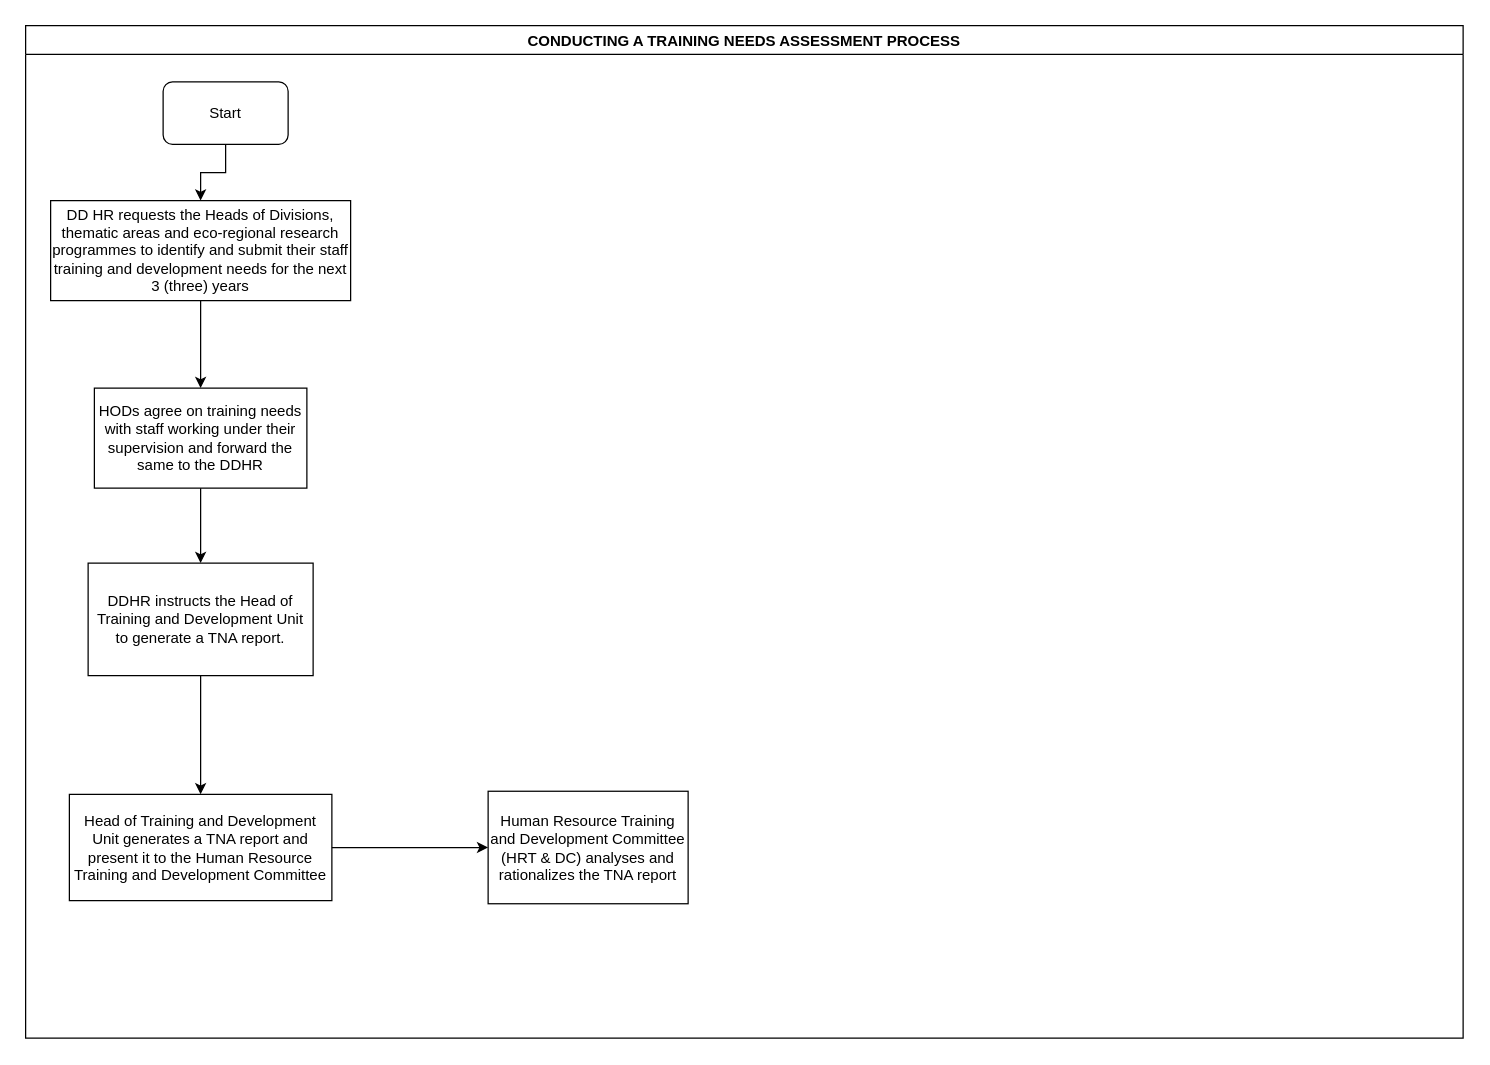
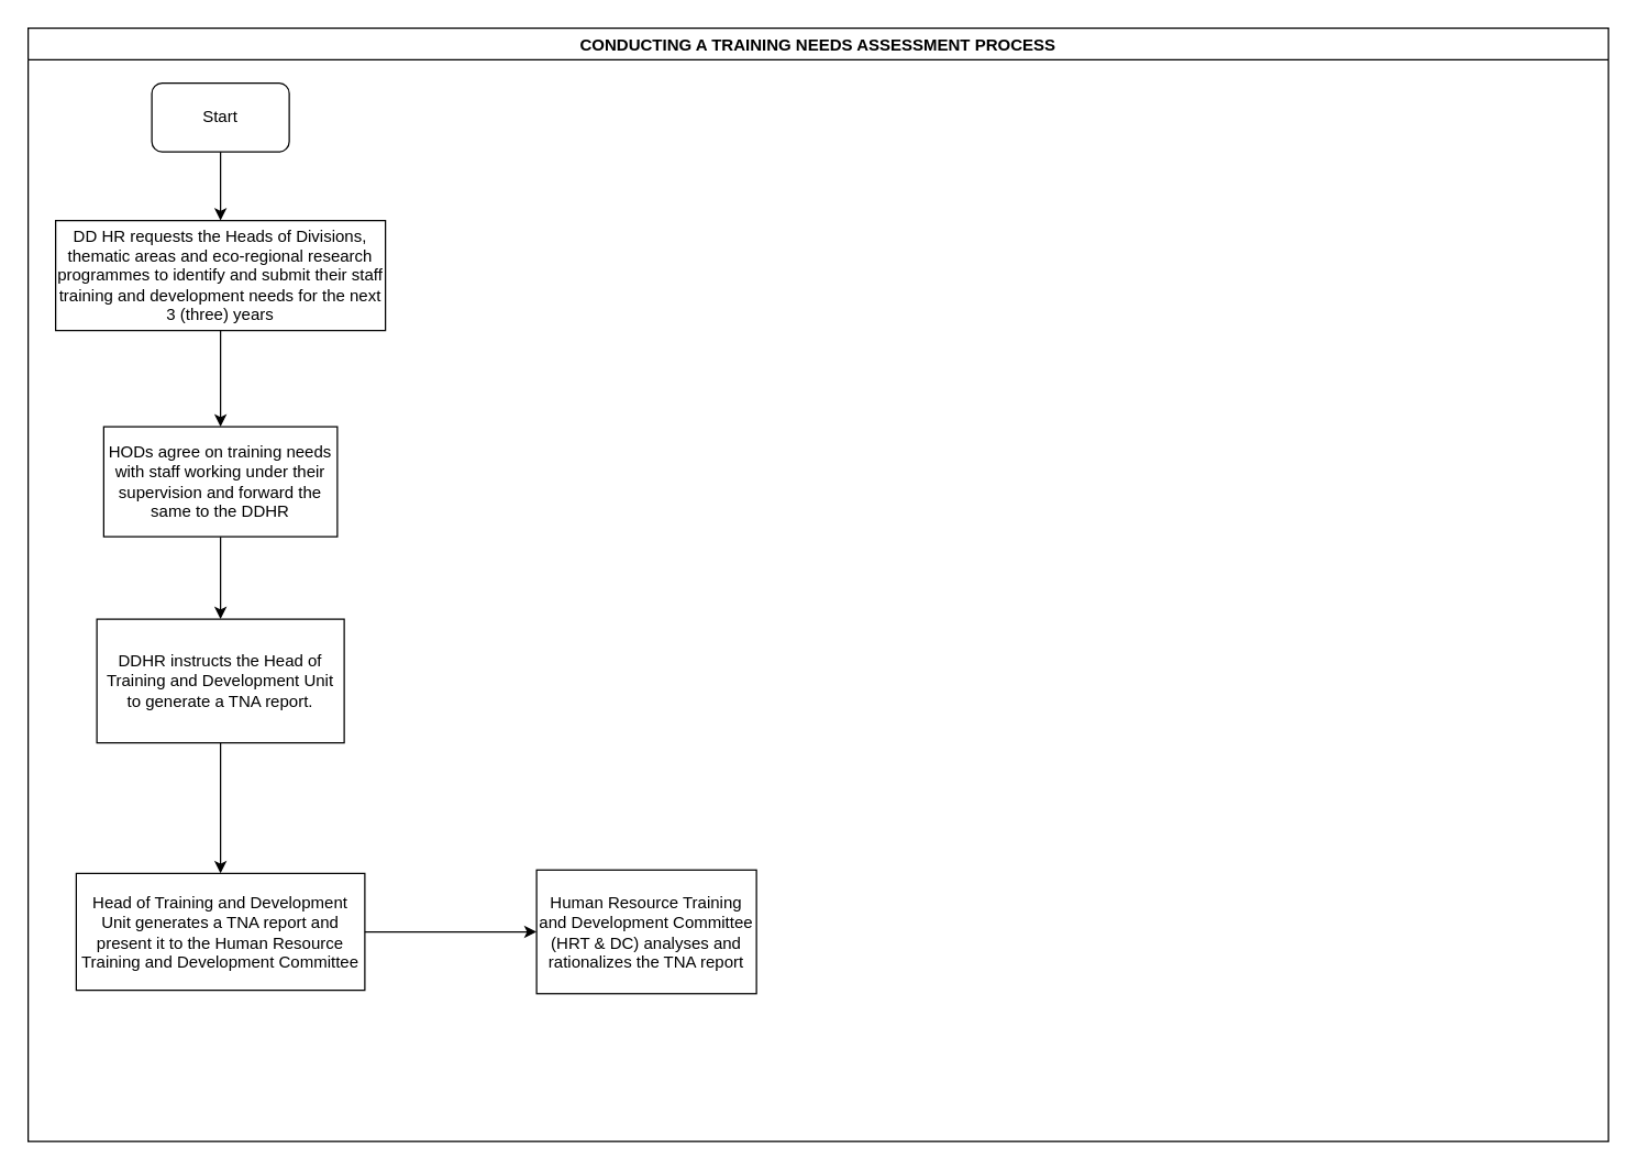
  <mxCell id="0" />
  <mxCell id="1" parent="0" />
  <mxCell id="2" value="CONDUCTING A TRAINING NEEDS ASSESSMENT PROCESS" style="swimlane;" vertex="1" parent="1"><mxGeometry x="20" y="20" width="1150" height="810" as="geometry" /></mxCell>
- <mxCell id="3" value="Start" style="rounded=1;whiteSpace=wrap;html=1;" vertex="1" parent="2"><mxGeometry x="110" y="45" width="100" height="50" as="geometry" /></mxCell>
+ <mxCell id="3" value="Start" style="rounded=1;whiteSpace=wrap;html=1;" vertex="1" parent="2"><mxGeometry x="90" y="40" width="100" height="50" as="geometry" /></mxCell>
  <mxCell id="4" value="DD HR requests the Heads of Divisions, thematic areas and eco-regional research programmes to identify and submit their staff training and development needs for the next 3 (three) years" style="rounded=0;whiteSpace=wrap;html=1;" vertex="1" parent="2"><mxGeometry x="20" y="140" width="240" height="80" as="geometry" /></mxCell>
  <mxCell id="5" value="" style="edgeStyle=orthogonalEdgeStyle;rounded=0;orthogonalLoop=1;jettySize=auto;html=1;entryX=0.5;entryY=0;entryDx=0;entryDy=0;" edge="1" parent="2" source="3" target="4"><mxGeometry relative="1" as="geometry"><mxPoint x="140" y="140" as="targetPoint" /></mxGeometry></mxCell>
  <mxCell id="6" value="HODs agree on training needs with staff working under their supervision and forward the same to the DDHR" style="whiteSpace=wrap;html=1;rounded=0;" vertex="1" parent="2"><mxGeometry x="55" y="290" width="170" height="80" as="geometry" /></mxCell>
  <mxCell id="7" value="" style="edgeStyle=orthogonalEdgeStyle;rounded=0;orthogonalLoop=1;jettySize=auto;html=1;" edge="1" parent="2" source="4" target="6"><mxGeometry relative="1" as="geometry" /></mxCell>
  <mxCell id="8" value="Head of Training and Development Unit generates a TNA report and present it to the Human Resource Training and Development Committee" style="whiteSpace=wrap;html=1;rounded=0;" vertex="1" parent="2"><mxGeometry x="35" y="615" width="210" height="85" as="geometry" /></mxCell>
  <mxCell id="9" value="Human Resource Training and Development Committee (HRT &amp;amp; DC) analyses and rationalizes the TNA report" style="whiteSpace=wrap;html=1;rounded=0;" vertex="1" parent="2"><mxGeometry x="370" y="612.5" width="160" height="90" as="geometry" /></mxCell>
  <mxCell id="10" value="" style="edgeStyle=orthogonalEdgeStyle;rounded=0;orthogonalLoop=1;jettySize=auto;html=1;" edge="1" parent="2" source="8" target="9"><mxGeometry relative="1" as="geometry" /></mxCell>
  <mxCell id="11" value="" style="edgeStyle=orthogonalEdgeStyle;rounded=0;orthogonalLoop=1;jettySize=auto;html=1;" edge="1" parent="1" source="12" target="8"><mxGeometry relative="1" as="geometry" /></mxCell>
  <mxCell id="12" value="DDHR instructs the Head of Training and Development Unit to generate a TNA report." style="whiteSpace=wrap;html=1;rounded=0;" vertex="1" parent="1"><mxGeometry x="70" y="450" width="180" height="90" as="geometry" /></mxCell>
  <mxCell id="13" value="" style="edgeStyle=orthogonalEdgeStyle;rounded=0;orthogonalLoop=1;jettySize=auto;html=1;" edge="1" parent="1" source="6" target="12"><mxGeometry relative="1" as="geometry" /></mxCell>
